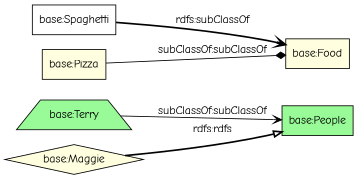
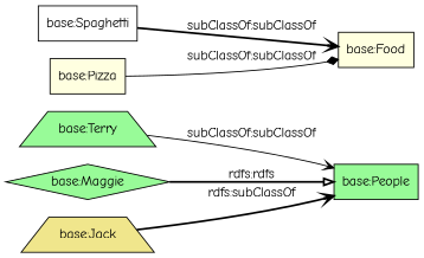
  digraph {
    fontname="Comic Neue"
    rankdir=LR
    node [color=black fillcolor=lightyellow fontname="Comic Neue" shape=box style=filled]
    edge [arrowhead=vee fontname="Comic Neue" style=bold]
    "base:Terry" [fillcolor=palegreen shape=trapezium]
    "base:People" [fillcolor=palegreen]
    "base:Spaghetti" [fillcolor=white]
    "base:Food"
    "base:Pizza"
-   "base:Maggie" [shape=diamond]
+   "base:Maggie" [fillcolor=palegreen shape=diamond]
+   "base:Jack" [fillcolor=khaki shape=trapezium]
    "base:Terry" -> "base:People" [label="subClassOf:subClassOf" style=solid]
-   "base:Spaghetti" -> "base:Food" [label="rdfs:subClassOf"]
+   "base:Spaghetti" -> "base:Food" [label="subClassOf:subClassOf"]
    "base:Pizza" -> "base:Food" [arrowhead=diamond label="subClassOf:subClassOf" style=solid]
    "base:Maggie" -> "base:People" [arrowhead=onormal label="rdfs:rdfs"]
+   "base:Jack" -> "base:People" [label="rdfs:subClassOf"]
  }
